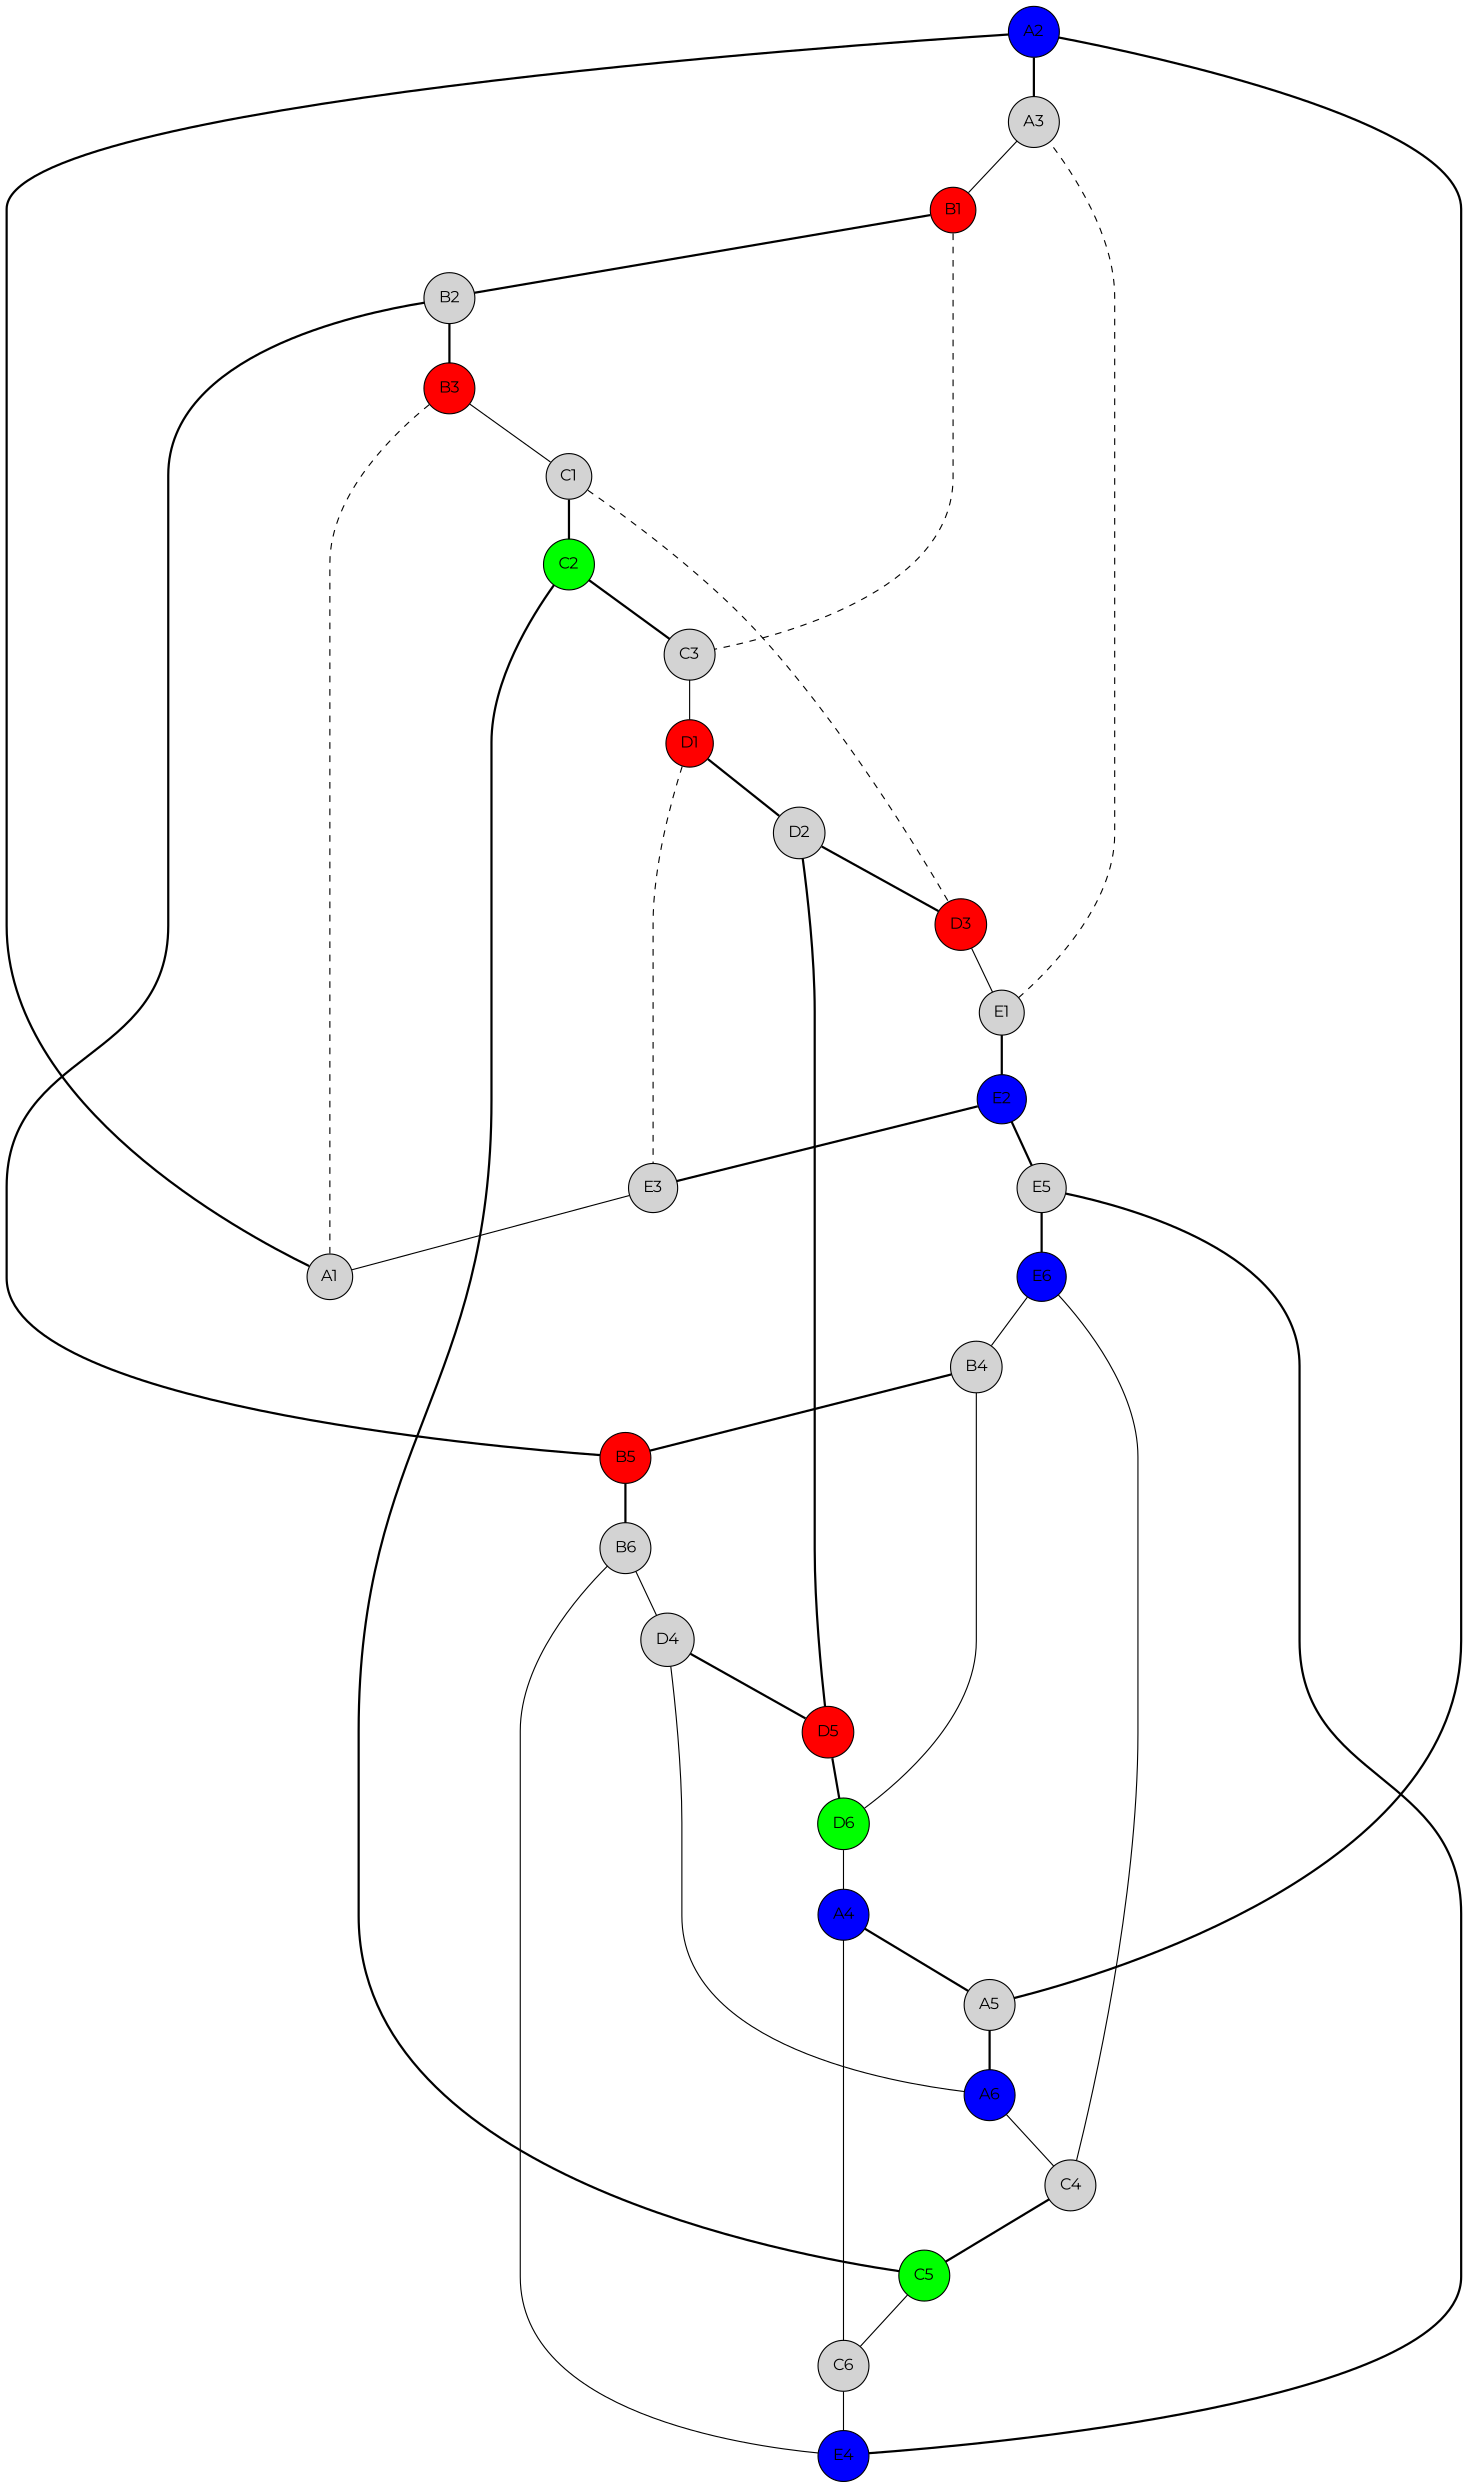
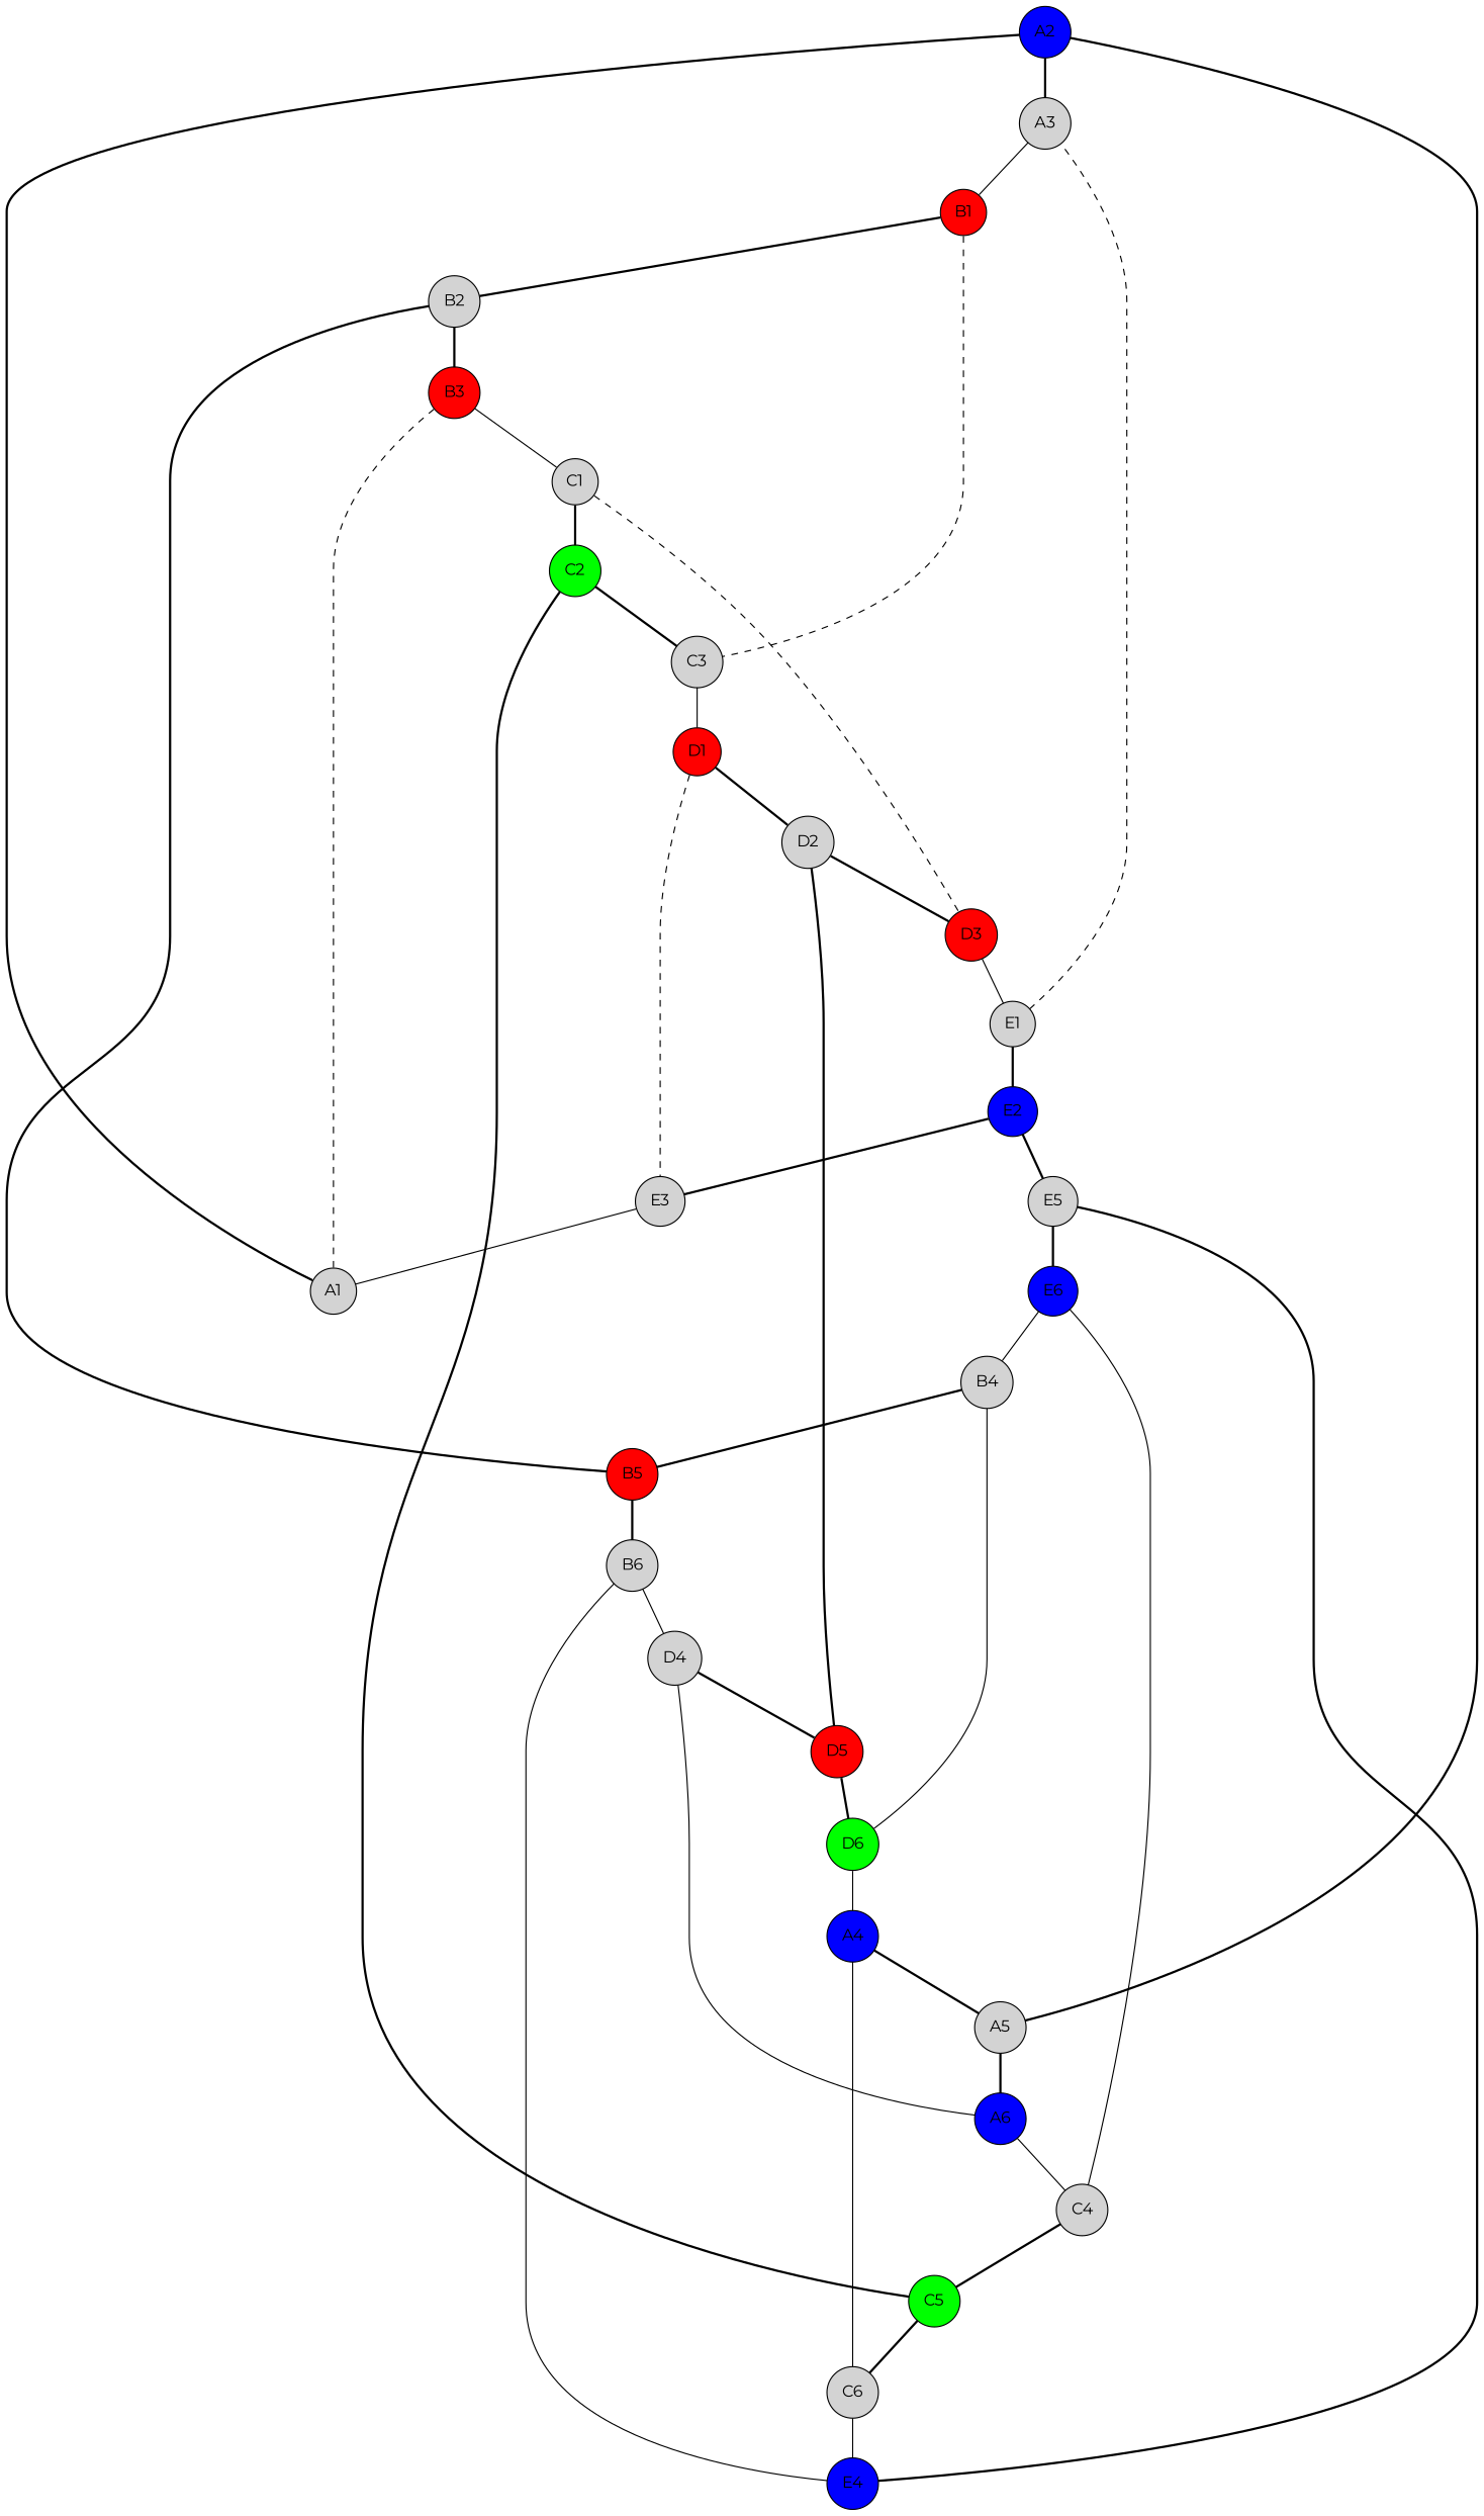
  graph {
    fontname=Montserrat
    nodesep=1
    node [fontname=Montserrat shape=circle style=filled]
    edge [fontname=Montserrat style=bold]
    A2 [fillcolor=blue]
    A1
    B3 [fillcolor=red]
    A3
    A5
    C1
    B1 [fillcolor=red]
    A6 [fillcolor=blue]
    B2
    C3
    A4 [fillcolor=blue]
    C6
    E4 [fillcolor=blue]
    C4
    C5 [fillcolor=green]
    E6 [fillcolor=blue]
    B5 [fillcolor=red]
    D1 [fillcolor=red]
    B6
    C2 [fillcolor=green]
    D3 [fillcolor=red]
    B4
    D6 [fillcolor=green]
    D4
    D5 [fillcolor=red]
    E1
    D2
    E3
    E5
    E2 [fillcolor=blue]
    A2 -- A3
    A2 -- A5
    A1 -- A2
    A1 -- B3 [style=dashed]
    B3 -- C1 [style=""]
    A3 -- B1 [style=""]
    A5 -- A6
    C1 -- C2
    C1 -- D3 [style=dashed]
    B1 -- B2
    B1 -- C3 [style=dashed]
    A6 -- C4 [style=""]
    B2 -- B3
    B2 -- B5
    C3 -- D1 [style=""]
    A4 -- A5
    A4 -- C6 [style=""]
    C6 -- E4 [style=""]
    E4 -- B6 [style=""]
    E4 -- E5
    C4 -- C5
    C4 -- E6 [style=""]
-   C5 -- C6 [style=solid]
+   C5 -- C6
    E6 -- B4 [style=""]
    B5 -- B6
    D1 -- D2
    D1 -- E3 [style=dashed]
    B6 -- D4 [style=""]
    C2 -- C3
    C2 -- C5
    D3 -- E1 [style=""]
    B4 -- B5
    B4 -- D6 [style=""]
    D6 -- A4 [style=""]
    D4 -- A6 [style=""]
    D4 -- D5
    D5 -- D6
    E1 -- A3 [style=dashed]
    E1 -- E2
    D2 -- D3
    D2 -- D5
    E3 -- A1 [style=""]
    E5 -- E6
    E2 -- E3
    E2 -- E5
  }
